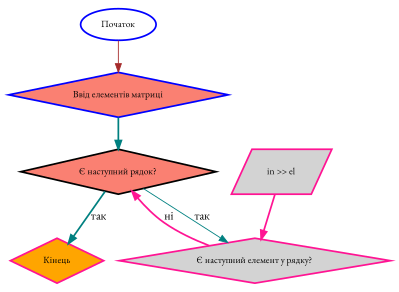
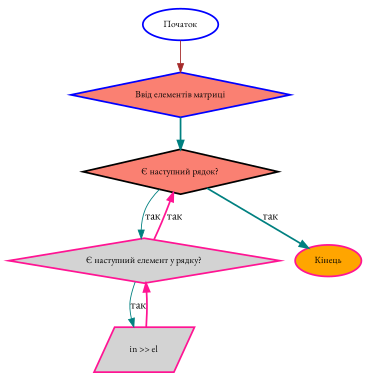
  digraph {
    fontname="EB Garamond"
    rankdir=TB
    node [color=deeppink fillcolor=salmon fixedsize=false fontname="EB Garamond" fontsize=11 margin="0.15,0.1" shape=diamond style="solid,bold,filled"]
    edge [color=teal fontname="EB Garamond" style=bold]
    n1 [color=blue fillcolor=white label="Початок" shape=oval]
    n2 [color=blue label="Ввід елементів матриці"]
    n3 [color=black label="Є наступний рядок?"]
    n4 [fillcolor=lightgrey label="Є наступний елемент у рядку?"]
-   n5 [fillcolor=orange label="Кінець"]
+   n5 [fillcolor=orange label="Кінець" shape=oval]
    n6 [fillcolor=lightgrey label="in >> el" shape=parallelogram]
    n1 -> n2 [color=brown style=solid]
    n2 -> n3
    n3 -> n4 [label="так" style=solid]
    n3 -> n5 [label="так"]
-   n4 -> n3 [color=deeppink label="ні"]
+   n4 -> n3 [color=deeppink label="так"]
+   n4 -> n6 [label="так" style=solid]
    n6 -> n4 [color=deeppink]
  }
